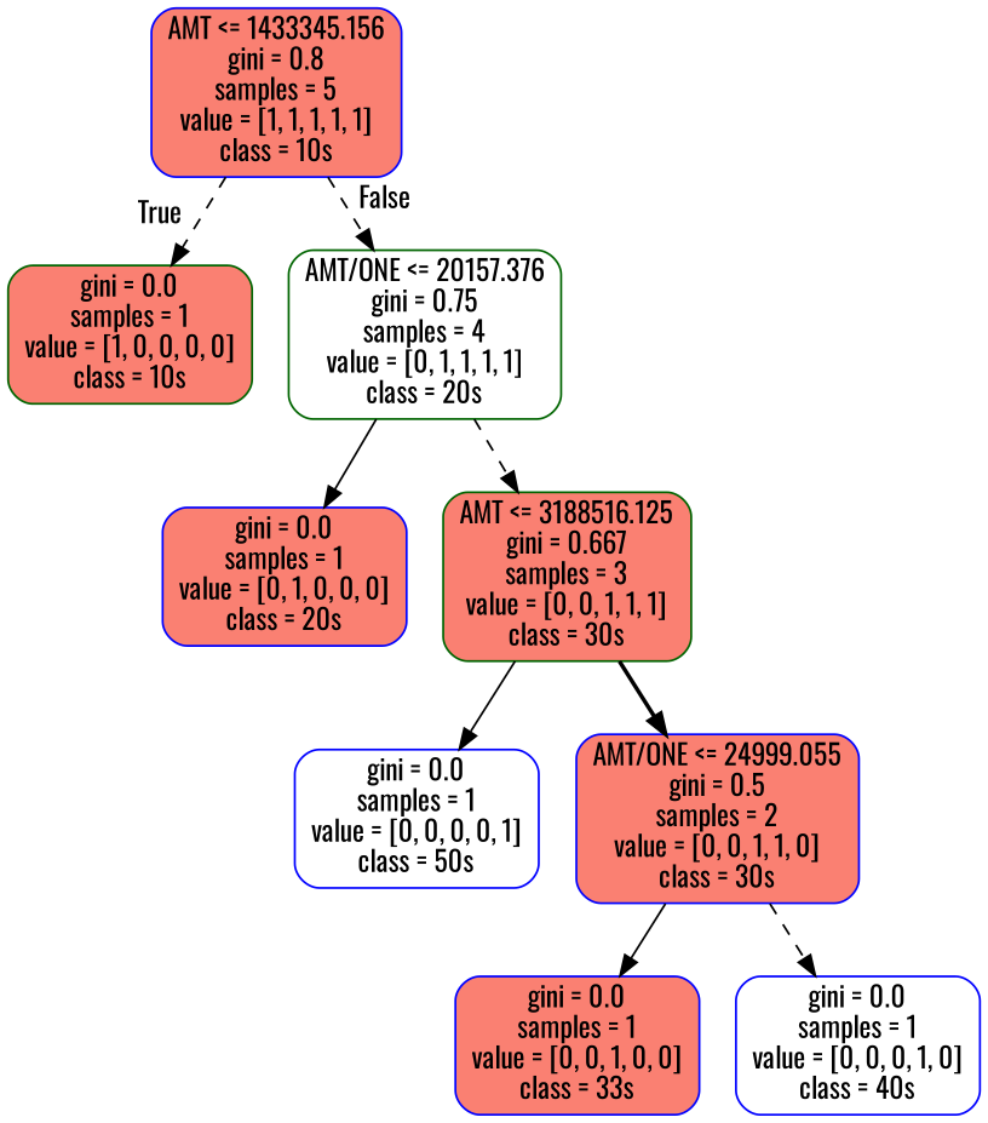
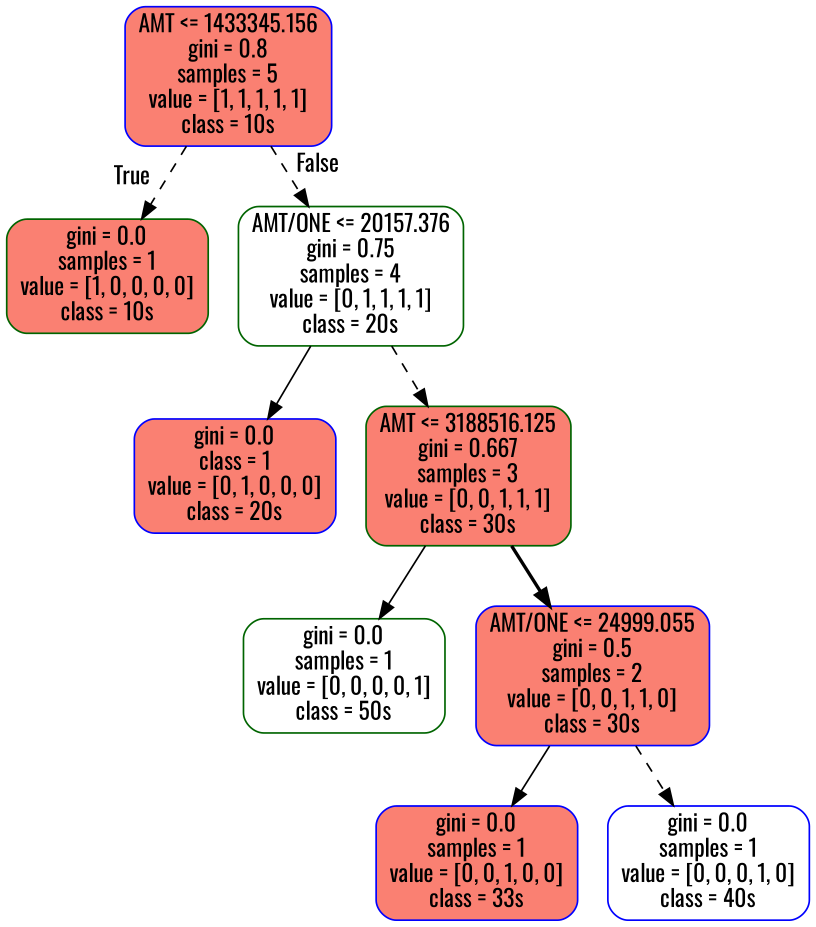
  digraph {
    fontname=Oswald
    node [color=blue fillcolor=salmon fontname=Oswald shape=box style="filled, rounded"]
    edge [fontname=Oswald style=dashed]
    n1 [label="AMT <= 1433345.156\ngini = 0.8\nsamples = 5\nvalue = [1, 1, 1, 1, 1]\nclass = 10s"]
    n2 [color=darkgreen label="gini = 0.0\nsamples = 1\nvalue = [1, 0, 0, 0, 0]\nclass = 10s"]
    n3 [color=darkgreen fillcolor=white label="AMT/ONE <= 20157.376\ngini = 0.75\nsamples = 4\nvalue = [0, 1, 1, 1, 1]\nclass = 20s"]
-   n4 [label="gini = 0.0\nsamples = 1\nvalue = [0, 1, 0, 0, 0]\nclass = 20s"]
+   n4 [label="gini = 0.0\nclass = 1\nvalue = [0, 1, 0, 0, 0]\nclass = 20s"]
    n5 [color=darkgreen label="AMT <= 3188516.125\ngini = 0.667\nsamples = 3\nvalue = [0, 0, 1, 1, 1]\nclass = 30s"]
-   n6 [fillcolor=white label="gini = 0.0\nsamples = 1\nvalue = [0, 0, 0, 0, 1]\nclass = 50s"]
+   n6 [color=darkgreen fillcolor=white label="gini = 0.0\nsamples = 1\nvalue = [0, 0, 0, 0, 1]\nclass = 50s"]
    n7 [label="AMT/ONE <= 24999.055\ngini = 0.5\nsamples = 2\nvalue = [0, 0, 1, 1, 0]\nclass = 30s"]
    n8 [label="gini = 0.0\nsamples = 1\nvalue = [0, 0, 1, 0, 0]\nclass = 33s"]
    n9 [fillcolor=white label="gini = 0.0\nsamples = 1\nvalue = [0, 0, 0, 1, 0]\nclass = 40s"]
    n1 -> n2 [headlabel=True labelangle=45 labeldistance=2.5]
    n1 -> n3 [headlabel=False labelangle=-45 labeldistance=2.5]
    n3 -> n4 [style=solid]
    n3 -> n5
    n5 -> n6 [style=solid]
    n5 -> n7 [style=bold]
    n7 -> n8 [style=solid]
    n7 -> n9
  }
